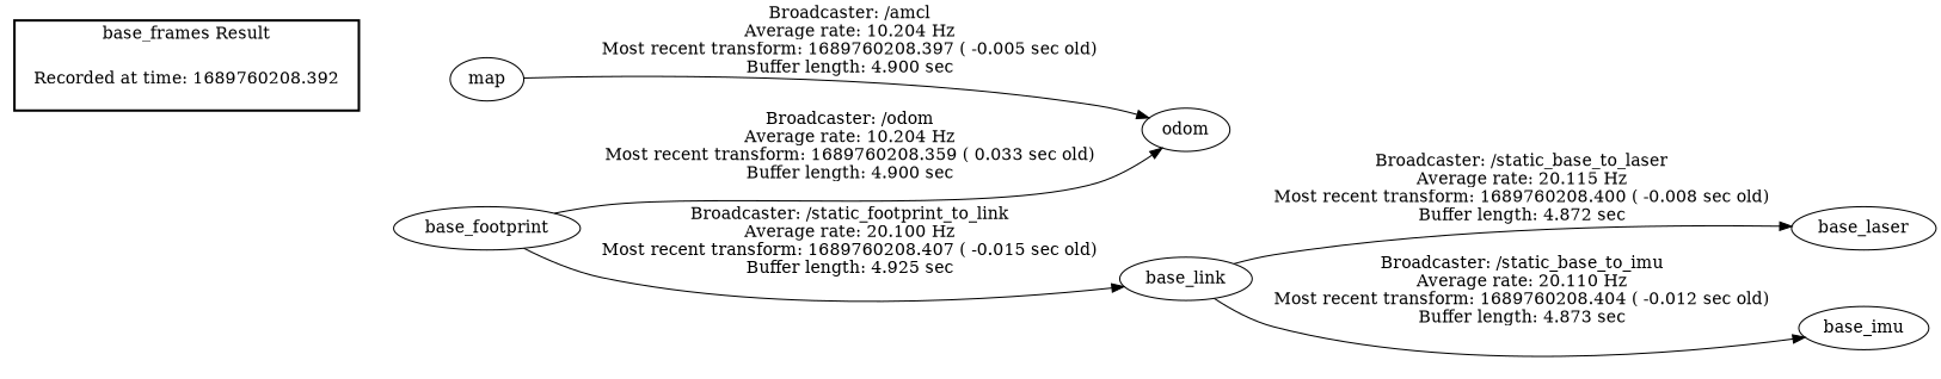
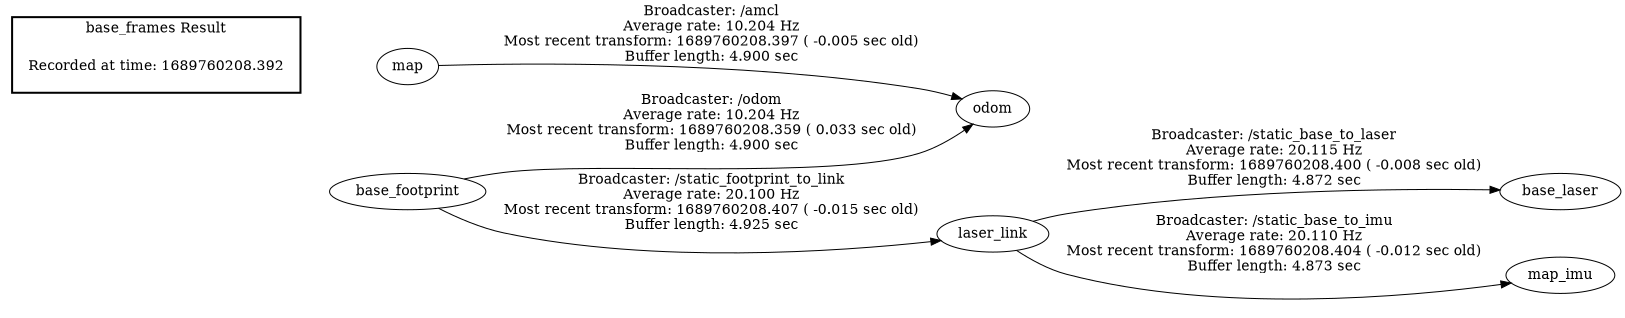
  digraph {
    rankdir=LR
    "Recorded at time: 1689760208.392" [shape=plaintext]
    map
    base_footprint
-   base_link
+   base_link [label=laser_link]
    odom
    base_laser
-   base_imu
+   base_imu [label=map_imu]
    subgraph cluster_1 {
      color=black
      label="base_frames Result"
      style=bold
      "Recorded at time: 1689760208.392"
    }
    "Recorded at time: 1689760208.392" -> map [style=invis]
    map -> odom [label="Broadcaster: /amcl\nAverage rate: 10.204 Hz\nMost recent transform: 1689760208.397 ( -0.005 sec old)\nBuffer length: 4.900 sec\n"]
    base_footprint -> base_link [label="Broadcaster: /static_footprint_to_link\nAverage rate: 20.100 Hz\nMost recent transform: 1689760208.407 ( -0.015 sec old)\nBuffer length: 4.925 sec\n"]
    base_footprint -> odom [label="Broadcaster: /odom\nAverage rate: 10.204 Hz\nMost recent transform: 1689760208.359 ( 0.033 sec old)\nBuffer length: 4.900 sec\n"]
    base_link -> base_laser [label="Broadcaster: /static_base_to_laser\nAverage rate: 20.115 Hz\nMost recent transform: 1689760208.400 ( -0.008 sec old)\nBuffer length: 4.872 sec\n"]
    base_link -> base_imu [label="Broadcaster: /static_base_to_imu\nAverage rate: 20.110 Hz\nMost recent transform: 1689760208.404 ( -0.012 sec old)\nBuffer length: 4.873 sec\n"]
  }
